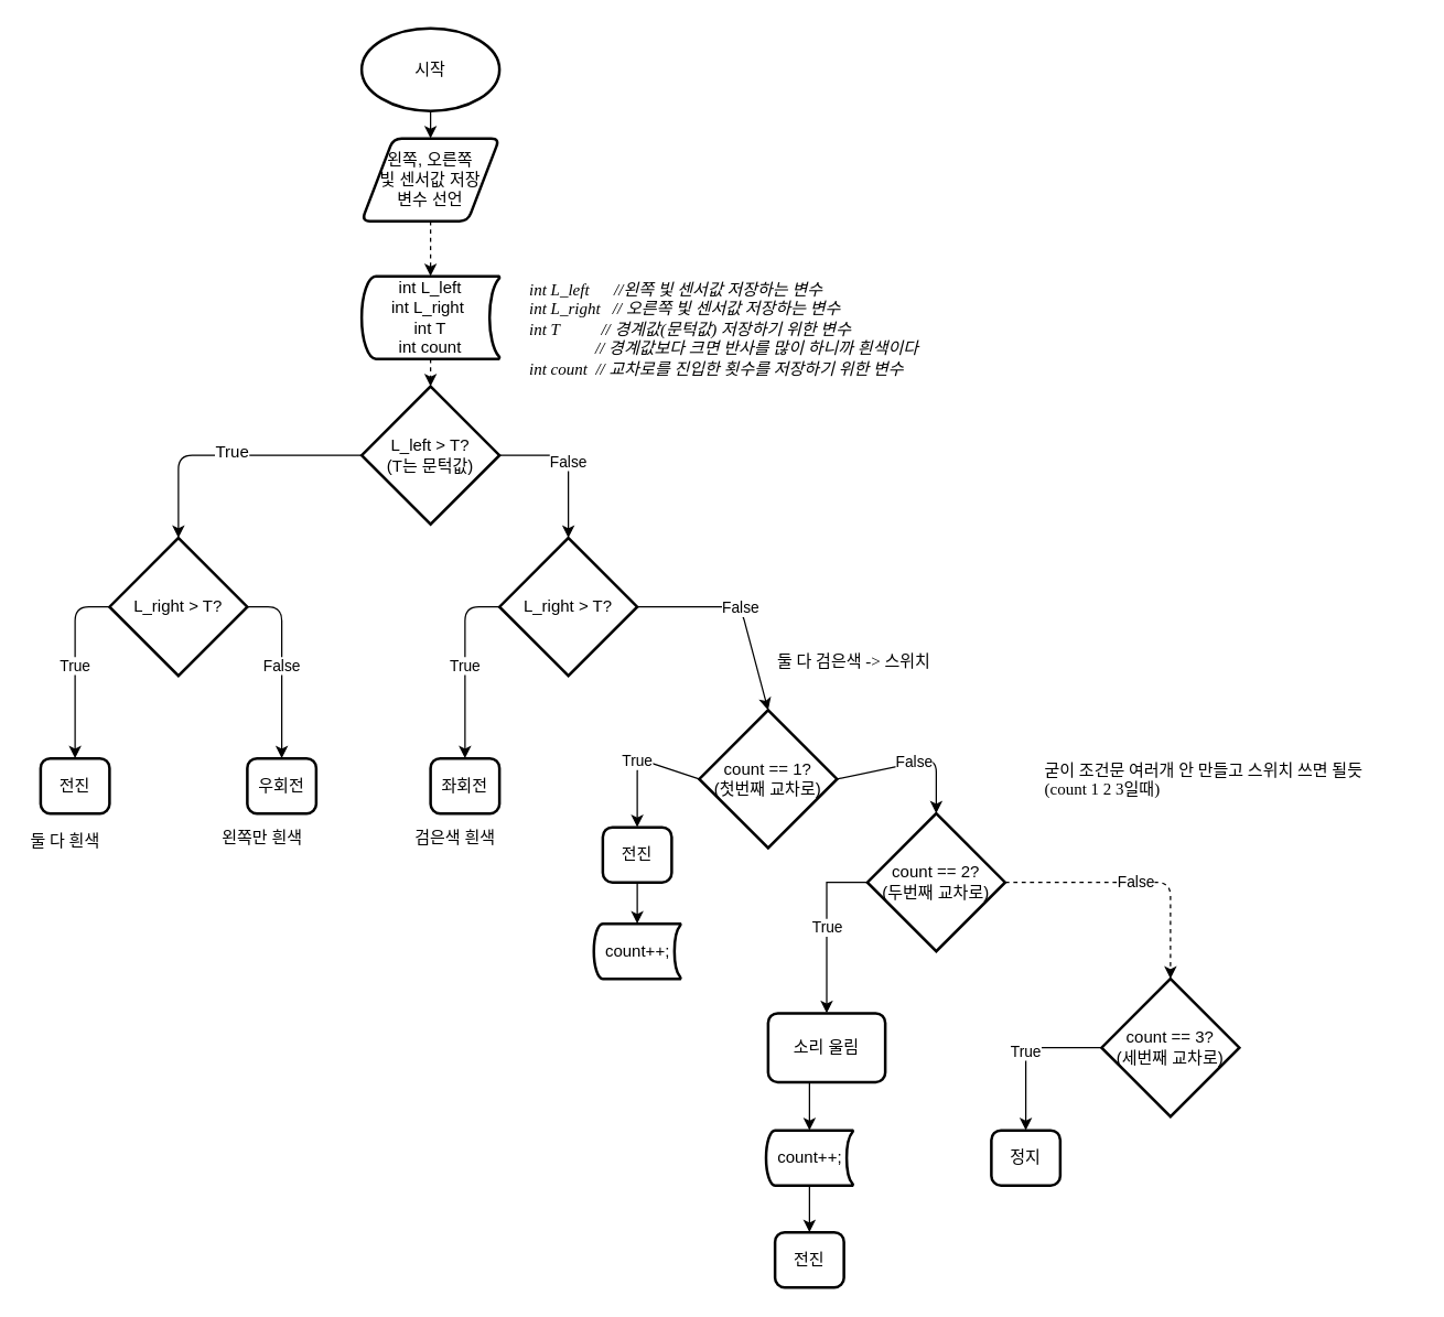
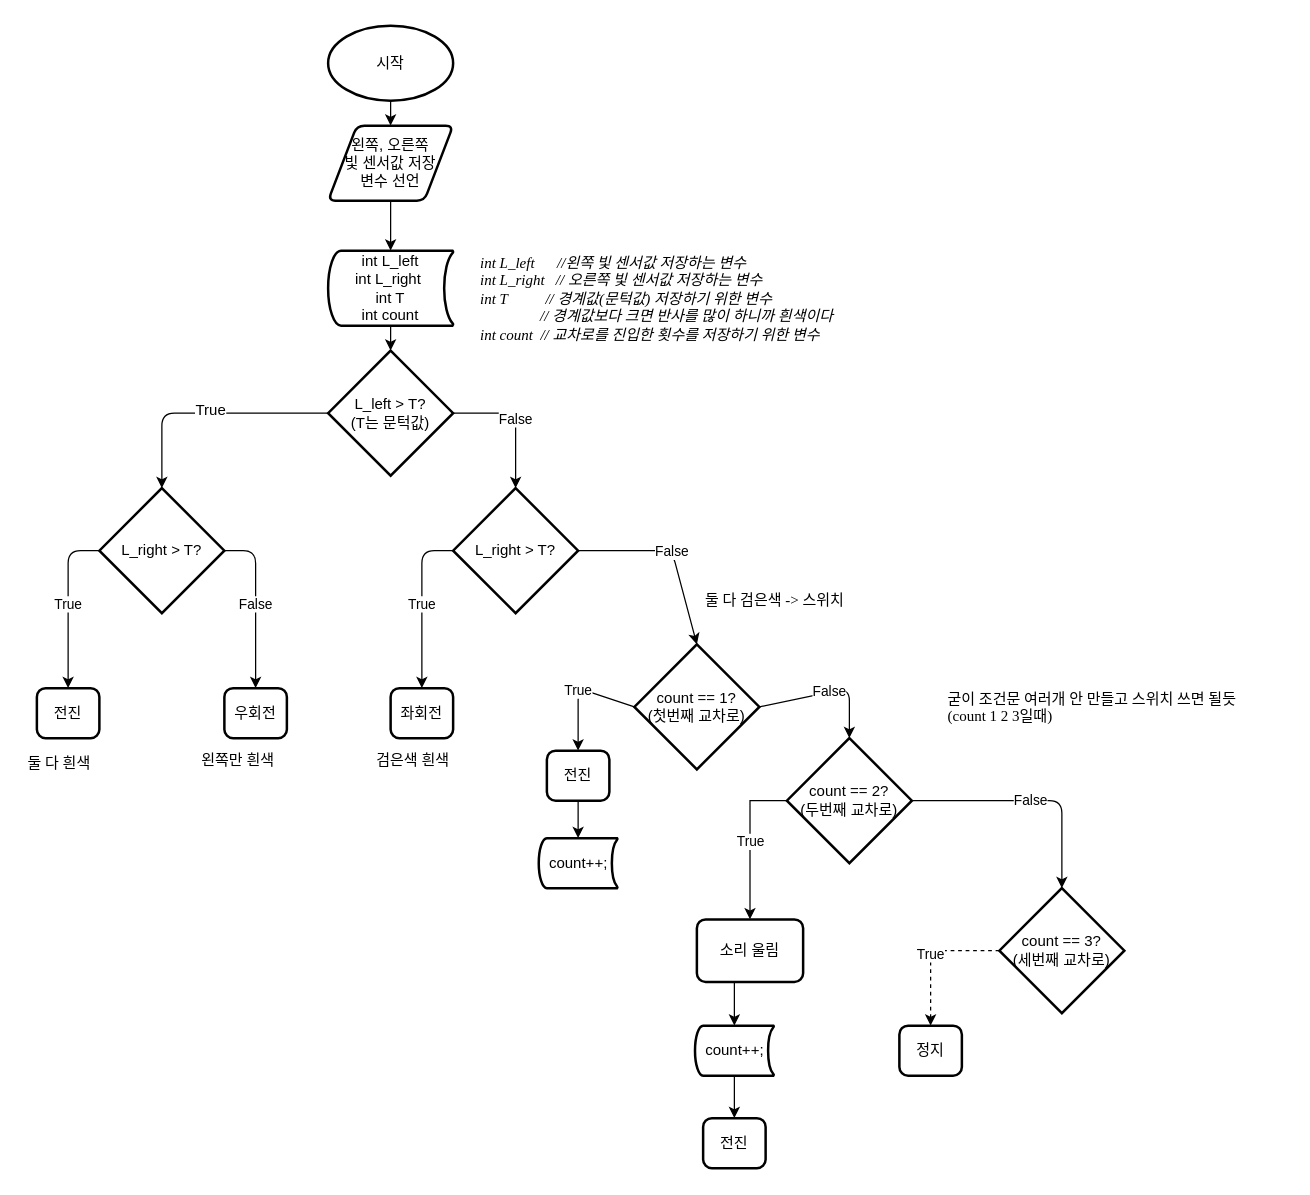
  <mxCell id="0" />
  <mxCell id="1" parent="0" />
  <mxCell id="2" value="시작" style="strokeWidth=2;html=1;shape=mxgraph.flowchart.start_1;whiteSpace=wrap;" vertex="1" parent="1"><mxGeometry x="262" y="20" width="100" height="60" as="geometry" /></mxCell>
  <mxCell id="3" value="왼쪽, 오른쪽&lt;br&gt;빛 센서값 저장&lt;br&gt;변수 선언" style="shape=parallelogram;html=1;strokeWidth=2;perimeter=parallelogramPerimeter;whiteSpace=wrap;rounded=1;arcSize=12;size=0.23;" vertex="1" parent="1"><mxGeometry x="262" y="100" width="100" height="60" as="geometry" /></mxCell>
  <mxCell id="4" value="int L_left&lt;br&gt;int L_right&amp;nbsp;&lt;br&gt;int T&lt;br&gt;int count" style="strokeWidth=2;html=1;shape=mxgraph.flowchart.stored_data;whiteSpace=wrap;" vertex="1" parent="1"><mxGeometry x="262" y="200" width="100" height="60" as="geometry" /></mxCell>
  <mxCell id="5" value="L_left &amp;gt; T?&lt;br&gt;(T는 문턱값)" style="strokeWidth=2;html=1;shape=mxgraph.flowchart.decision;whiteSpace=wrap;" vertex="1" parent="1"><mxGeometry x="262" y="280" width="100" height="100" as="geometry" /></mxCell>
  <mxCell id="6" value="L_right &amp;gt; T?" style="strokeWidth=2;html=1;shape=mxgraph.flowchart.decision;whiteSpace=wrap;" vertex="1" parent="1"><mxGeometry x="79" y="390" width="100" height="100" as="geometry" /></mxCell>
  <mxCell id="7" value="L_right &amp;gt; T?" style="strokeWidth=2;html=1;shape=mxgraph.flowchart.decision;whiteSpace=wrap;" vertex="1" parent="1"><mxGeometry x="362" y="390" width="100" height="100" as="geometry" /></mxCell>
  <mxCell id="8" value="전진&lt;span style=&quot;font-family: &amp;#34;helvetica&amp;#34; , &amp;#34;arial&amp;#34; , sans-serif ; font-size: 0px ; white-space: nowrap&quot;&gt;%3CmxGraphModel%3E%3Croot%3E%3CmxCell%20id%3D%220%22%2F%3E%3CmxCell%20id%3D%221%22%20parent%3D%220%22%2F%3E%3CmxCell%20id%3D%222%22%20value%3D%22L_left%20%26amp%3Bgt%3B%20T%3F%26lt%3Bbr%26gt%3B(T%EB%8A%94%20%EB%AC%B8%ED%84%B1%EA%B0%92)%22%20style%3D%22strokeWidth%3D2%3Bhtml%3D1%3Bshape%3Dmxgraph.flowchart.decision%3BwhiteSpace%3Dwrap%3B%22%20vertex%3D%221%22%20parent%3D%221%22%3E%3CmxGeometry%20x%3D%22260%22%20y%3D%22400%22%20width%3D%22100%22%20height%3D%22100%22%20as%3D%22geometry%22%2F%3E%3C%2FmxCell%3E%3C%2Froot%3E%3C%2FmxGraphModel%3E&lt;/span&gt;" style="rounded=1;whiteSpace=wrap;html=1;absoluteArcSize=1;arcSize=14;strokeWidth=2;" vertex="1" parent="1"><mxGeometry x="29" y="550" width="50" height="40" as="geometry" /></mxCell>
  <mxCell id="9" value="우회전" style="rounded=1;whiteSpace=wrap;html=1;absoluteArcSize=1;arcSize=14;strokeWidth=2;" vertex="1" parent="1"><mxGeometry x="179" y="550" width="50" height="40" as="geometry" /></mxCell>
  <mxCell id="10" value="좌회전" style="rounded=1;whiteSpace=wrap;html=1;absoluteArcSize=1;arcSize=14;strokeWidth=2;" vertex="1" parent="1"><mxGeometry x="312" y="550" width="50" height="40" as="geometry" /></mxCell>
  <mxCell id="11" value="" style="endArrow=classic;html=1;exitX=0;exitY=0.5;exitDx=0;exitDy=0;exitPerimeter=0;entryX=0.5;entryY=0;entryDx=0;entryDy=0;entryPerimeter=0;" edge="1" parent="1" source="5" target="6"><mxGeometry width="50" height="50" relative="1" as="geometry"><mxPoint x="19" y="360" as="sourcePoint" /><mxPoint x="49" y="380" as="targetPoint" /><Array as="points"><mxPoint x="129" y="330" /></Array></mxGeometry></mxCell>
  <mxCell id="12" value="True" style="text;html=1;resizable=0;points=[];align=center;verticalAlign=middle;labelBackgroundColor=#ffffff;" vertex="1" connectable="0" parent="11"><mxGeometry x="-0.014" y="-3" relative="1" as="geometry"><mxPoint as="offset" /></mxGeometry></mxCell>
  <mxCell id="13" value="" style="endArrow=classic;html=1;exitX=0.5;exitY=1;exitDx=0;exitDy=0;exitPerimeter=0;entryX=0.5;entryY=0;entryDx=0;entryDy=0;" edge="1" parent="1" source="2" target="3"><mxGeometry width="50" height="50" relative="1" as="geometry"><mxPoint x="29" y="370" as="sourcePoint" /><mxPoint x="79" y="320" as="targetPoint" /></mxGeometry></mxCell>
- <mxCell id="14" value="" style="endArrow=classic;html=1;exitX=0.5;exitY=1;exitDx=0;exitDy=0;entryX=0.5;entryY=0;entryDx=0;entryDy=0;entryPerimeter=0;dashed=1;" edge="1" parent="1" source="3" target="4"><mxGeometry width="50" height="50" relative="1" as="geometry"><mxPoint x="29" y="370" as="sourcePoint" /><mxPoint x="79" y="320" as="targetPoint" /></mxGeometry></mxCell>
- <mxCell id="15" value="" style="endArrow=classic;html=1;exitX=0.5;exitY=1;exitDx=0;exitDy=0;exitPerimeter=0;entryX=0.5;entryY=0;entryDx=0;entryDy=0;entryPerimeter=0;dashed=1;" edge="1" parent="1" source="4" target="5"><mxGeometry width="50" height="50" relative="1" as="geometry"><mxPoint x="29" y="370" as="sourcePoint" /><mxPoint x="79" y="320" as="targetPoint" /></mxGeometry></mxCell>
+ <mxCell id="14" value="" style="endArrow=classic;html=1;exitX=0.5;exitY=1;exitDx=0;exitDy=0;entryX=0.5;entryY=0;entryDx=0;entryDy=0;entryPerimeter=0;" edge="1" parent="1" source="3" target="4"><mxGeometry width="50" height="50" relative="1" as="geometry"><mxPoint x="29" y="370" as="sourcePoint" /><mxPoint x="79" y="320" as="targetPoint" /></mxGeometry></mxCell>
+ <mxCell id="15" value="" style="endArrow=classic;html=1;exitX=0.5;exitY=1;exitDx=0;exitDy=0;exitPerimeter=0;entryX=0.5;entryY=0;entryDx=0;entryDy=0;entryPerimeter=0;" edge="1" parent="1" source="4" target="5"><mxGeometry width="50" height="50" relative="1" as="geometry"><mxPoint x="29" y="370" as="sourcePoint" /><mxPoint x="79" y="320" as="targetPoint" /></mxGeometry></mxCell>
  <mxCell id="16" value="True" style="endArrow=classic;html=1;exitX=0;exitY=0.5;exitDx=0;exitDy=0;exitPerimeter=0;entryX=0.5;entryY=0;entryDx=0;entryDy=0;" edge="1" parent="1" source="6" target="8"><mxGeometry width="50" height="50" relative="1" as="geometry"><mxPoint x="4" y="480" as="sourcePoint" /><mxPoint x="-31" y="450" as="targetPoint" /><Array as="points"><mxPoint x="54" y="440" /></Array></mxGeometry></mxCell>
  <mxCell id="17" value="False" style="endArrow=classic;html=1;exitX=1;exitY=0.5;exitDx=0;exitDy=0;exitPerimeter=0;entryX=0.5;entryY=0;entryDx=0;entryDy=0;" edge="1" parent="1" source="6" target="9"><mxGeometry width="50" height="50" relative="1" as="geometry"><mxPoint x="29" y="370" as="sourcePoint" /><mxPoint x="79" y="320" as="targetPoint" /><Array as="points"><mxPoint x="204" y="440" /></Array></mxGeometry></mxCell>
  <mxCell id="18" value="False" style="endArrow=classic;html=1;exitX=1;exitY=0.5;exitDx=0;exitDy=0;exitPerimeter=0;entryX=0.5;entryY=0;entryDx=0;entryDy=0;entryPerimeter=0;" edge="1" parent="1" source="5" target="7"><mxGeometry width="50" height="50" relative="1" as="geometry"><mxPoint x="272" y="340" as="sourcePoint" /><mxPoint x="139" y="400" as="targetPoint" /><Array as="points"><mxPoint x="412" y="330" /></Array></mxGeometry></mxCell>
  <mxCell id="19" value="True" style="endArrow=classic;html=1;exitX=0;exitY=0.5;exitDx=0;exitDy=0;exitPerimeter=0;entryX=0.5;entryY=0;entryDx=0;entryDy=0;" edge="1" parent="1" source="7" target="10"><mxGeometry width="50" height="50" relative="1" as="geometry"><mxPoint x="29" y="830" as="sourcePoint" /><mxPoint x="79" y="780" as="targetPoint" /><Array as="points"><mxPoint x="337" y="440" /></Array></mxGeometry></mxCell>
  <mxCell id="20" value="count == 1?&lt;br&gt;(첫번째 교차로)" style="strokeWidth=2;html=1;shape=mxgraph.flowchart.decision;whiteSpace=wrap;" vertex="1" parent="1"><mxGeometry x="507" y="515" width="100" height="100" as="geometry" /></mxCell>
  <mxCell id="21" value="" style="edgeStyle=orthogonalEdgeStyle;rounded=0;orthogonalLoop=1;jettySize=auto;html=1;" edge="1" parent="1" source="22" target="23"><mxGeometry relative="1" as="geometry" /></mxCell>
  <mxCell id="22" value="전진&lt;span style=&quot;font-family: &amp;#34;helvetica&amp;#34; , &amp;#34;arial&amp;#34; , sans-serif ; font-size: 0px ; white-space: nowrap&quot;&gt;%3CmxGraphModel%3E%3Croot%3E%3CmxCell%20id%3D%220%22%2F%3E%3CmxCell%20id%3D%221%22%20parent%3D%220%22%2F%3E%3CmxCell%20id%3D%222%22%20value%3D%22L_left%20%26amp%3Bgt%3B%20T%3F%26lt%3Bbr%26gt%3B(T%EB%8A%94%20%EB%AC%B8%ED%84%B1%EA%B0%92)%22%20style%3D%22strokeWidth%3D2%3Bhtml%3D1%3Bshape%3Dmxgraph.flowchart.decision%3BwhiteSpace%3Dwrap%3B%22%20vertex%3D%221%22%20parent%3D%221%22%3E%3CmxGeometry%20x%3D%22260%22%20y%3D%22400%22%20width%3D%22100%22%20height%3D%22100%22%20as%3D%22geometry%22%2F%3E%3C%2FmxCell%3E%3C%2Froot%3E%3C%2FmxGraphModel%3E&lt;/span&gt;" style="rounded=1;whiteSpace=wrap;html=1;absoluteArcSize=1;arcSize=14;strokeWidth=2;" vertex="1" parent="1"><mxGeometry x="437" y="600" width="50" height="40" as="geometry" /></mxCell>
  <mxCell id="23" value="count++;" style="strokeWidth=2;html=1;shape=mxgraph.flowchart.stored_data;whiteSpace=wrap;" vertex="1" parent="1"><mxGeometry x="430.5" y="670" width="63" height="40" as="geometry" /></mxCell>
  <mxCell id="24" value="True" style="endArrow=classic;html=1;exitX=0;exitY=0.5;exitDx=0;exitDy=0;exitPerimeter=0;entryX=0.5;entryY=0;entryDx=0;entryDy=0;" edge="1" parent="1" source="20" target="22"><mxGeometry width="50" height="50" relative="1" as="geometry"><mxPoint x="29" y="800" as="sourcePoint" /><mxPoint x="79" y="750" as="targetPoint" /><Array as="points"><mxPoint x="462" y="550" /></Array></mxGeometry></mxCell>
  <mxCell id="25" value="False" style="endArrow=classic;html=1;exitX=1;exitY=0.5;exitDx=0;exitDy=0;exitPerimeter=0;entryX=0.5;entryY=0;entryDx=0;entryDy=0;entryPerimeter=0;" edge="1" parent="1" source="20" target="27"><mxGeometry width="50" height="50" relative="1" as="geometry"><mxPoint x="29" y="780" as="sourcePoint" /><mxPoint x="79" y="730" as="targetPoint" /><Array as="points"><mxPoint x="679" y="550" /></Array></mxGeometry></mxCell>
  <mxCell id="26" value="True" style="edgeStyle=orthogonalEdgeStyle;rounded=0;orthogonalLoop=1;jettySize=auto;html=1;entryX=0.5;entryY=0;entryDx=0;entryDy=0;exitX=0;exitY=0.5;exitDx=0;exitDy=0;exitPerimeter=0;" edge="1" parent="1" source="27" target="28"><mxGeometry relative="1" as="geometry"><mxPoint x="679" y="770" as="targetPoint" /></mxGeometry></mxCell>
  <mxCell id="27" value="count == 2?&lt;br&gt;(두번째 교차로)" style="strokeWidth=2;html=1;shape=mxgraph.flowchart.decision;whiteSpace=wrap;" vertex="1" parent="1"><mxGeometry x="629" y="590" width="100" height="100" as="geometry" /></mxCell>
  <mxCell id="28" value="소리 울림" style="rounded=1;whiteSpace=wrap;html=1;absoluteArcSize=1;arcSize=14;strokeWidth=2;" vertex="1" parent="1"><mxGeometry x="557" y="735" width="85" height="50" as="geometry" /></mxCell>
  <mxCell id="29" value="count == 3?&lt;br&gt;(세번째 교차로)" style="strokeWidth=2;html=1;shape=mxgraph.flowchart.decision;whiteSpace=wrap;" vertex="1" parent="1"><mxGeometry x="799" y="710" width="100" height="100" as="geometry" /></mxCell>
- <mxCell id="30" value="False" style="endArrow=classic;html=1;exitX=1;exitY=0.5;exitDx=0;exitDy=0;exitPerimeter=0;entryX=0.5;entryY=0;entryDx=0;entryDy=0;entryPerimeter=0;dashed=1;" edge="1" parent="1" source="27" target="29"><mxGeometry width="50" height="50" relative="1" as="geometry"><mxPoint x="597" y="560" as="sourcePoint" /><mxPoint x="689" y="600" as="targetPoint" /><Array as="points"><mxPoint x="849" y="640" /></Array></mxGeometry></mxCell>
+ <mxCell id="30" value="False" style="endArrow=classic;html=1;exitX=1;exitY=0.5;exitDx=0;exitDy=0;exitPerimeter=0;entryX=0.5;entryY=0;entryDx=0;entryDy=0;entryPerimeter=0;" edge="1" parent="1" source="27" target="29"><mxGeometry width="50" height="50" relative="1" as="geometry"><mxPoint x="597" y="560" as="sourcePoint" /><mxPoint x="689" y="600" as="targetPoint" /><Array as="points"><mxPoint x="849" y="640" /></Array></mxGeometry></mxCell>
  <mxCell id="31" value="count++;" style="strokeWidth=2;html=1;shape=mxgraph.flowchart.stored_data;whiteSpace=wrap;" vertex="1" parent="1"><mxGeometry x="555.5" y="820" width="63" height="40" as="geometry" /></mxCell>
  <mxCell id="32" value="" style="edgeStyle=orthogonalEdgeStyle;rounded=0;orthogonalLoop=1;jettySize=auto;html=1;entryX=0.5;entryY=0;entryDx=0;entryDy=0;exitX=0.5;exitY=1;exitDx=0;exitDy=0;entryPerimeter=0;" edge="1" parent="1" source="28" target="31"><mxGeometry relative="1" as="geometry"><mxPoint x="639.333" y="650.333" as="sourcePoint" /><mxPoint x="596.833" y="745.333" as="targetPoint" /></mxGeometry></mxCell>
  <mxCell id="33" value="전진&lt;span style=&quot;font-family: &amp;#34;helvetica&amp;#34; , &amp;#34;arial&amp;#34; , sans-serif ; font-size: 0px ; white-space: nowrap&quot;&gt;%3CmxGraphModel%3E%3Croot%3E%3CmxCell%20id%3D%220%22%2F%3E%3CmxCell%20id%3D%221%22%20parent%3D%220%22%2F%3E%3CmxCell%20id%3D%222%22%20value%3D%22L_left%20%26amp%3Bgt%3B%20T%3F%26lt%3Bbr%26gt%3B(T%EB%8A%94%20%EB%AC%B8%ED%84%B1%EA%B0%92)%22%20style%3D%22strokeWidth%3D2%3Bhtml%3D1%3Bshape%3Dmxgraph.flowchart.decision%3BwhiteSpace%3Dwrap%3B%22%20vertex%3D%221%22%20parent%3D%221%22%3E%3CmxGeometry%20x%3D%22260%22%20y%3D%22400%22%20width%3D%22100%22%20height%3D%22100%22%20as%3D%22geometry%22%2F%3E%3C%2FmxCell%3E%3C%2Froot%3E%3C%2FmxGraphModel%3E&lt;/span&gt;" style="rounded=1;whiteSpace=wrap;html=1;absoluteArcSize=1;arcSize=14;strokeWidth=2;" vertex="1" parent="1"><mxGeometry x="562" y="894" width="50" height="40" as="geometry" /></mxCell>
  <mxCell id="34" value="" style="endArrow=classic;html=1;exitX=0.5;exitY=1;exitDx=0;exitDy=0;exitPerimeter=0;entryX=0.5;entryY=0;entryDx=0;entryDy=0;" edge="1" parent="1" source="31" target="33"><mxGeometry width="50" height="50" relative="1" as="geometry"><mxPoint x="49" y="1010" as="sourcePoint" /><mxPoint x="99" y="960" as="targetPoint" /></mxGeometry></mxCell>
- <mxCell id="35" value="True" style="endArrow=classic;html=1;exitX=0;exitY=0.5;exitDx=0;exitDy=0;exitPerimeter=0;entryX=0.5;entryY=0;entryDx=0;entryDy=0;" edge="1" parent="1" source="29" target="36"><mxGeometry width="50" height="50" relative="1" as="geometry"><mxPoint x="839" y="919" as="sourcePoint" /><mxPoint x="789" y="820" as="targetPoint" /><Array as="points"><mxPoint x="744" y="760" /></Array></mxGeometry></mxCell>
+ <mxCell id="35" value="True" style="endArrow=classic;html=1;exitX=0;exitY=0.5;exitDx=0;exitDy=0;exitPerimeter=0;entryX=0.5;entryY=0;entryDx=0;entryDy=0;dashed=1;" edge="1" parent="1" source="29" target="36"><mxGeometry width="50" height="50" relative="1" as="geometry"><mxPoint x="839" y="919" as="sourcePoint" /><mxPoint x="789" y="820" as="targetPoint" /><Array as="points"><mxPoint x="744" y="760" /></Array></mxGeometry></mxCell>
  <mxCell id="36" value="정지" style="rounded=1;whiteSpace=wrap;html=1;absoluteArcSize=1;arcSize=14;strokeWidth=2;" vertex="1" parent="1"><mxGeometry x="719" y="820" width="50" height="40" as="geometry" /></mxCell>
  <mxCell id="37" value="False" style="endArrow=classic;html=1;exitX=1;exitY=0.5;exitDx=0;exitDy=0;exitPerimeter=0;entryX=0.5;entryY=0;entryDx=0;entryDy=0;entryPerimeter=0;" edge="1" parent="1" source="7" target="20"><mxGeometry width="50" height="50" relative="1" as="geometry"><mxPoint x="287" y="750" as="sourcePoint" /><mxPoint x="337" y="700" as="targetPoint" /><Array as="points"><mxPoint x="537" y="440" /></Array></mxGeometry></mxCell>
  <mxCell id="38" value="둘 다 흰색" style="text;html=1;resizable=0;points=[];autosize=1;align=left;verticalAlign=top;spacingTop=-4;fontFamily=Verdana;" vertex="1" parent="1"><mxGeometry x="20" y="600" width="70" height="20" as="geometry" /></mxCell>
  <mxCell id="39" value="왼쪽만 흰색" style="text;html=1;resizable=0;points=[];autosize=1;align=left;verticalAlign=top;spacingTop=-4;fontFamily=Verdana;" vertex="1" parent="1"><mxGeometry x="159" y="598" width="80" height="20" as="geometry" /></mxCell>
  <mxCell id="40" value="검은색 흰색" style="text;html=1;resizable=0;points=[];autosize=1;align=left;verticalAlign=top;spacingTop=-4;fontFamily=Verdana;" vertex="1" parent="1"><mxGeometry x="299" y="598" width="90" height="20" as="geometry" /></mxCell>
  <mxCell id="41" value="둘 다 검은색 -&amp;gt; 스위치" style="text;html=1;resizable=0;points=[];autosize=1;align=left;verticalAlign=top;spacingTop=-4;fontFamily=Verdana;" vertex="1" parent="1"><mxGeometry x="562" y="470" width="140" height="20" as="geometry" /></mxCell>
  <mxCell id="42" value="int L_left&amp;nbsp; &amp;nbsp; &amp;nbsp; //왼쪽 빛 센서값 저장하는 변수&lt;br&gt;int L_right&amp;nbsp; &amp;nbsp;// 오른쪽 빛 센서값 저장하는 변수&lt;br&gt;int T&amp;nbsp; &amp;nbsp; &amp;nbsp; &amp;nbsp; &amp;nbsp; // 경계값(문턱값) 저장하기 위한 변수&lt;br&gt;&amp;nbsp; &amp;nbsp; &amp;nbsp; &amp;nbsp; &amp;nbsp; &amp;nbsp; &amp;nbsp; &amp;nbsp; // 경계값보다 크면 반사를 많이 하니까 흰색이다&lt;br&gt;int count&amp;nbsp; // 교차로를 진입한 횟수를 저장하기 위한 변수" style="text;html=1;resizable=0;points=[];autosize=1;align=left;verticalAlign=top;spacingTop=-4;fontStyle=2;fontFamily=Verdana;" vertex="1" parent="1"><mxGeometry x="382" y="200" width="350" height="70" as="geometry" /></mxCell>
  <mxCell id="43" value="굳이 조건문 여러개 안 만들고 스위치 쓰면 될듯&lt;br&gt;(count 1 2 3일때)" style="text;html=1;resizable=0;points=[];autosize=1;align=left;verticalAlign=top;spacingTop=-4;fontFamily=Verdana;" vertex="1" parent="1"><mxGeometry x="756" y="549" width="270" height="30" as="geometry" /></mxCell>
